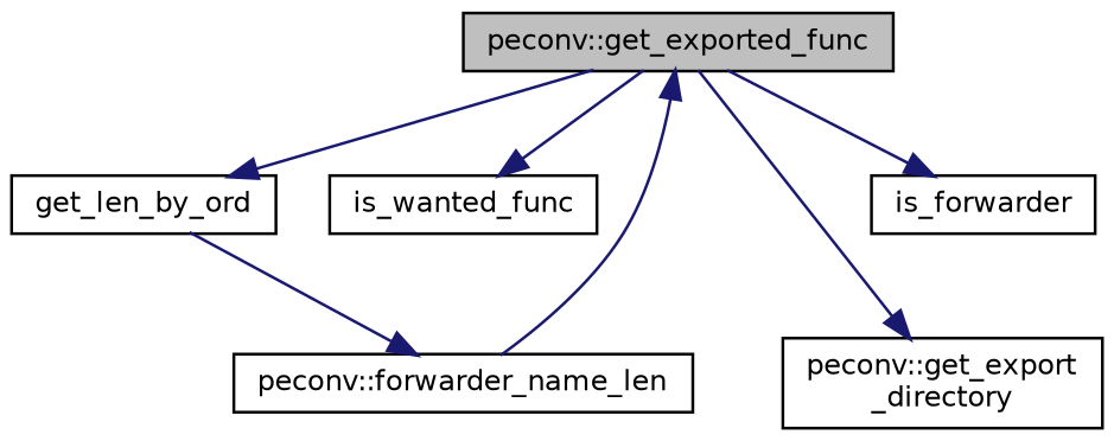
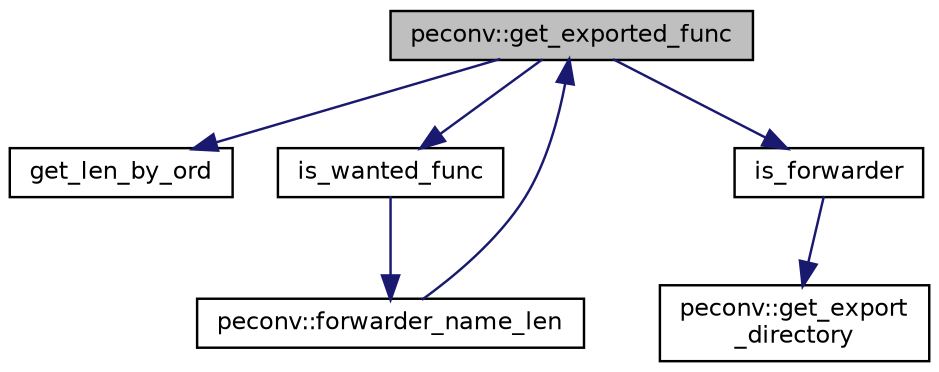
  digraph {
    rankdir=TB
    node [color=black fillcolor=white fontname=Helvetica fontsize=10 shape=record style=filled]
    edge [color=midnightblue fontname=Helvetica fontsize=10 labelfontname=Helvetica labelfontsize=10 style=solid]
    n1 [fillcolor=grey75 fontcolor=black height=0.2 label="peconv::get_exported_func" width=0.4]
    n2 [height=0.2 label=get_len_by_ord width=0.4]
    n3 [height=0.2 label="peconv::get_export\l_directory" width=0.4]
    n4 [height=0.2 label=is_forwarder width=0.4]
    n5 [height=0.2 label=is_wanted_func width=0.4]
    n6 [height=0.2 label="peconv::forwarder_name_len" width=0.4]
    n1 -> n2
-   n1 -> n3
+   n4 -> n3
    n1 -> n4
    n1 -> n5
-   n2 -> n6
+   n5 -> n6
    n6 -> n1
  }
